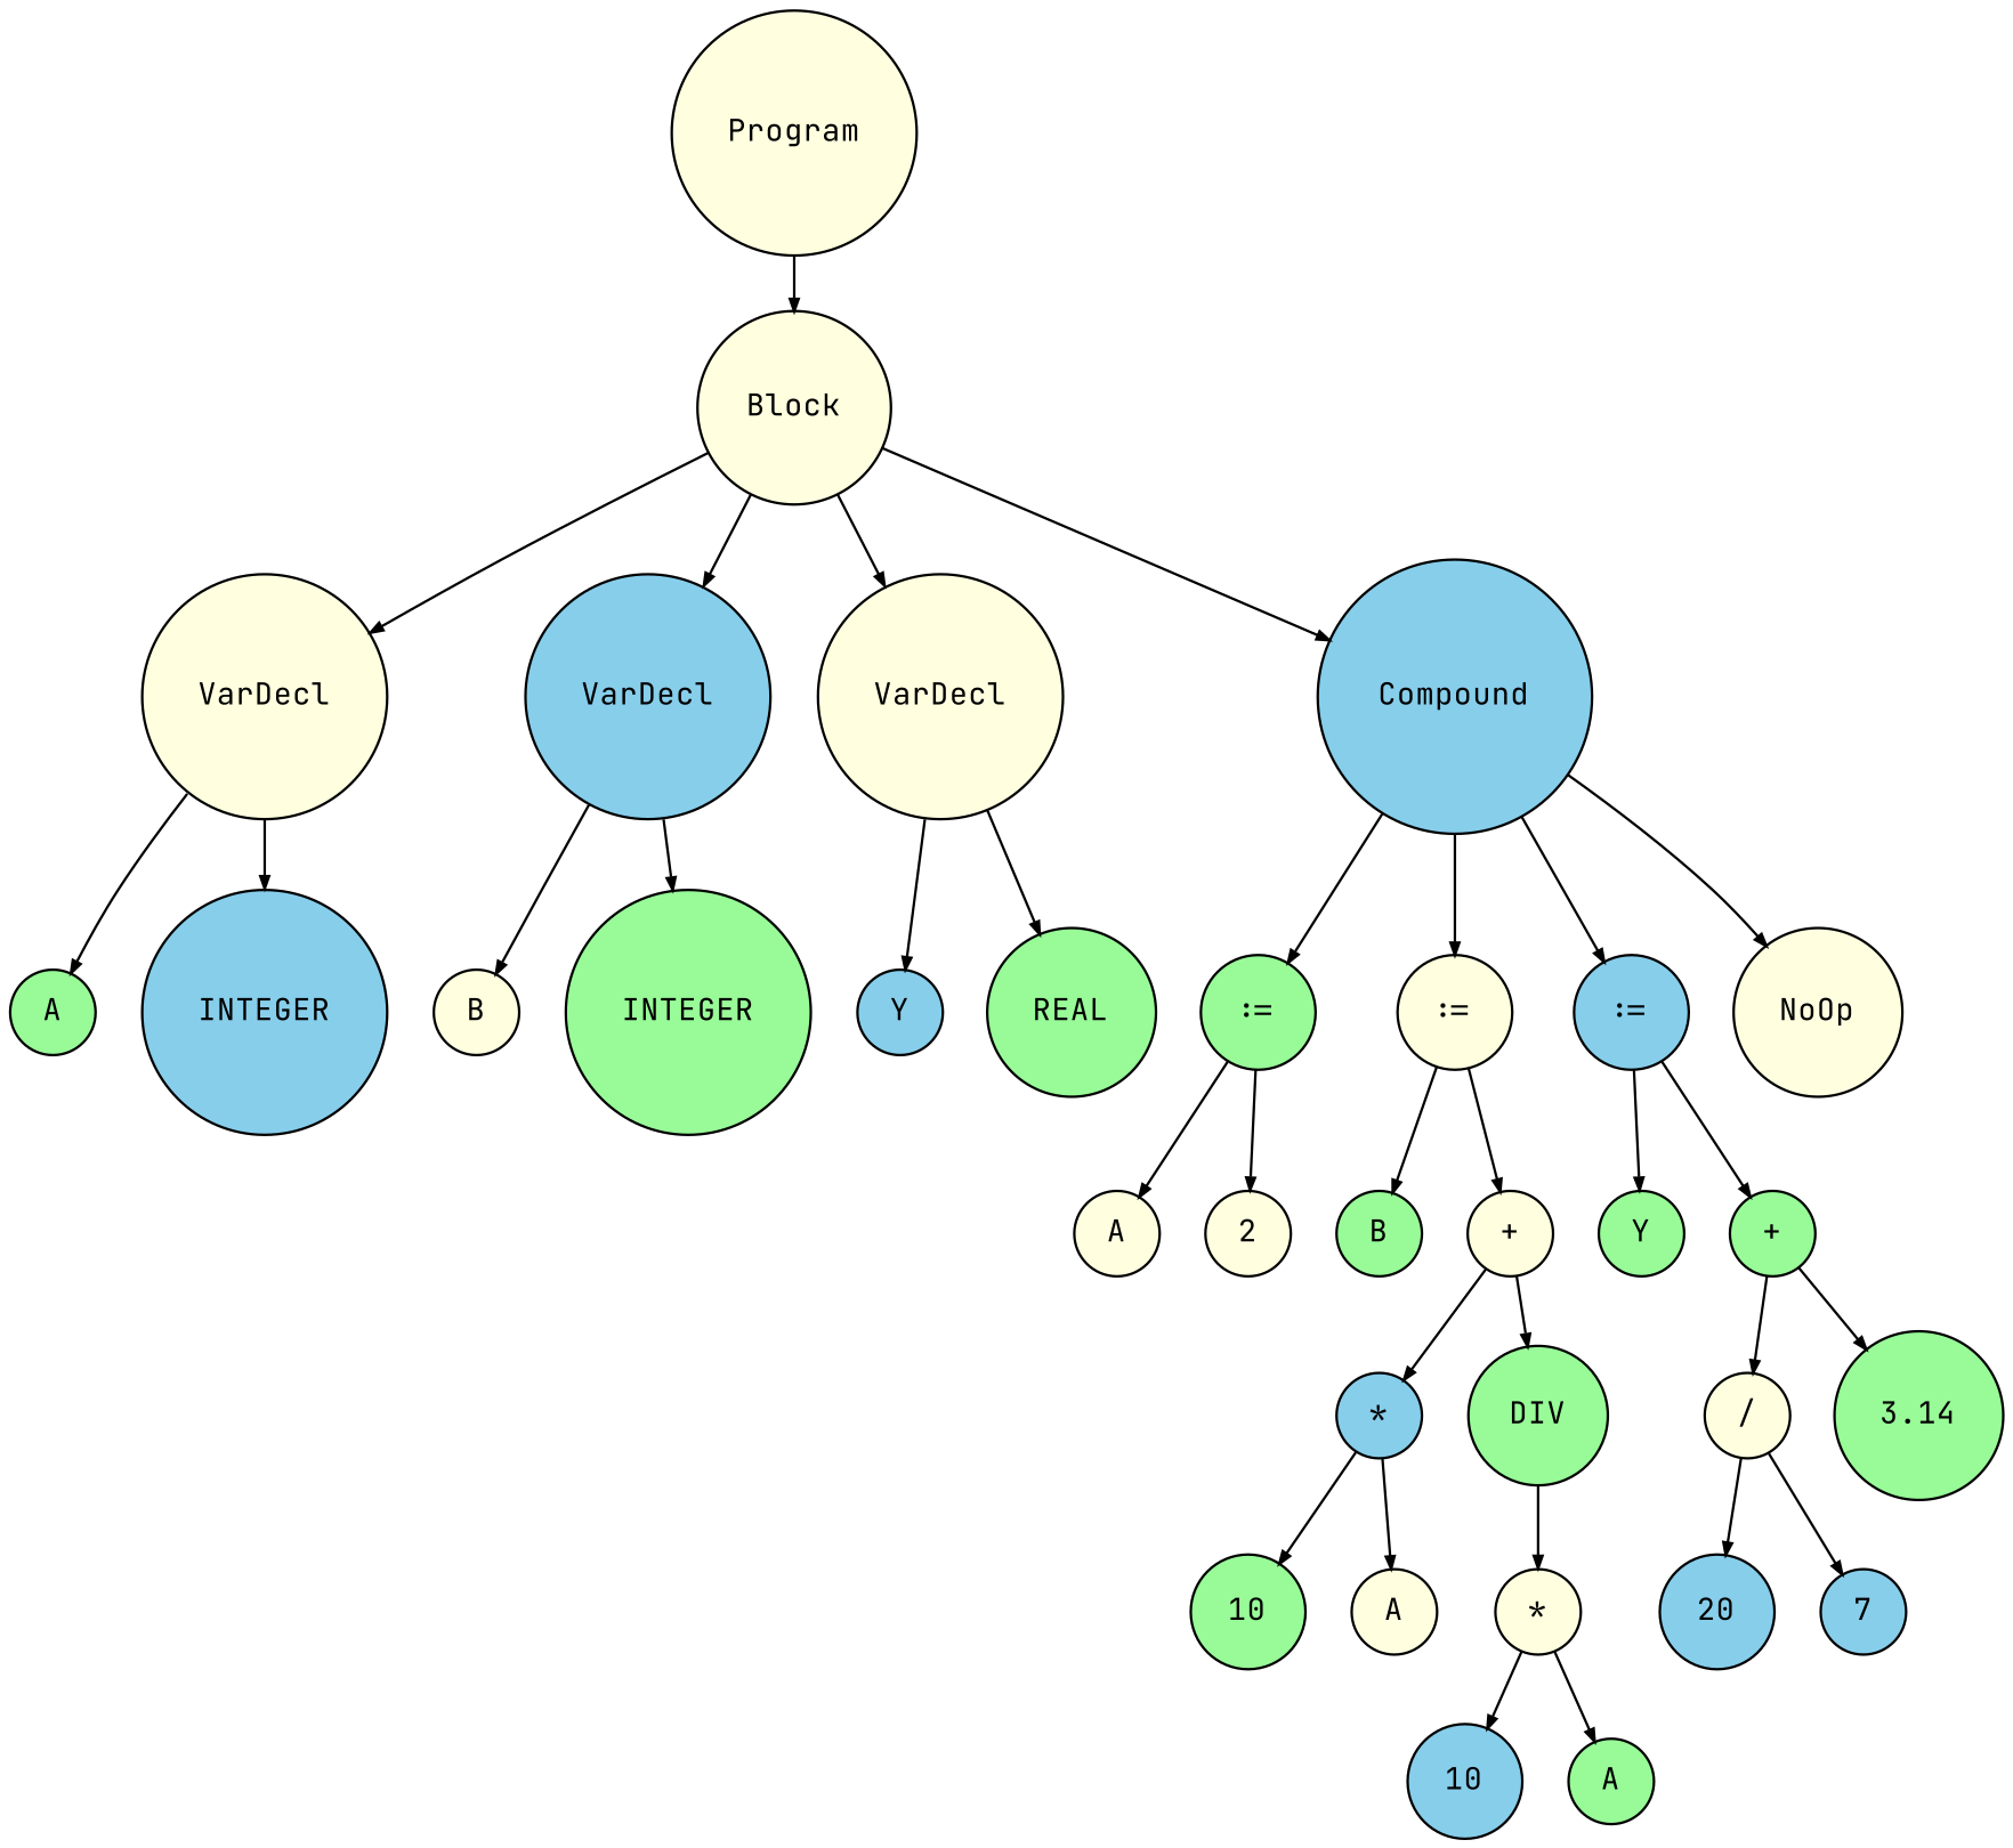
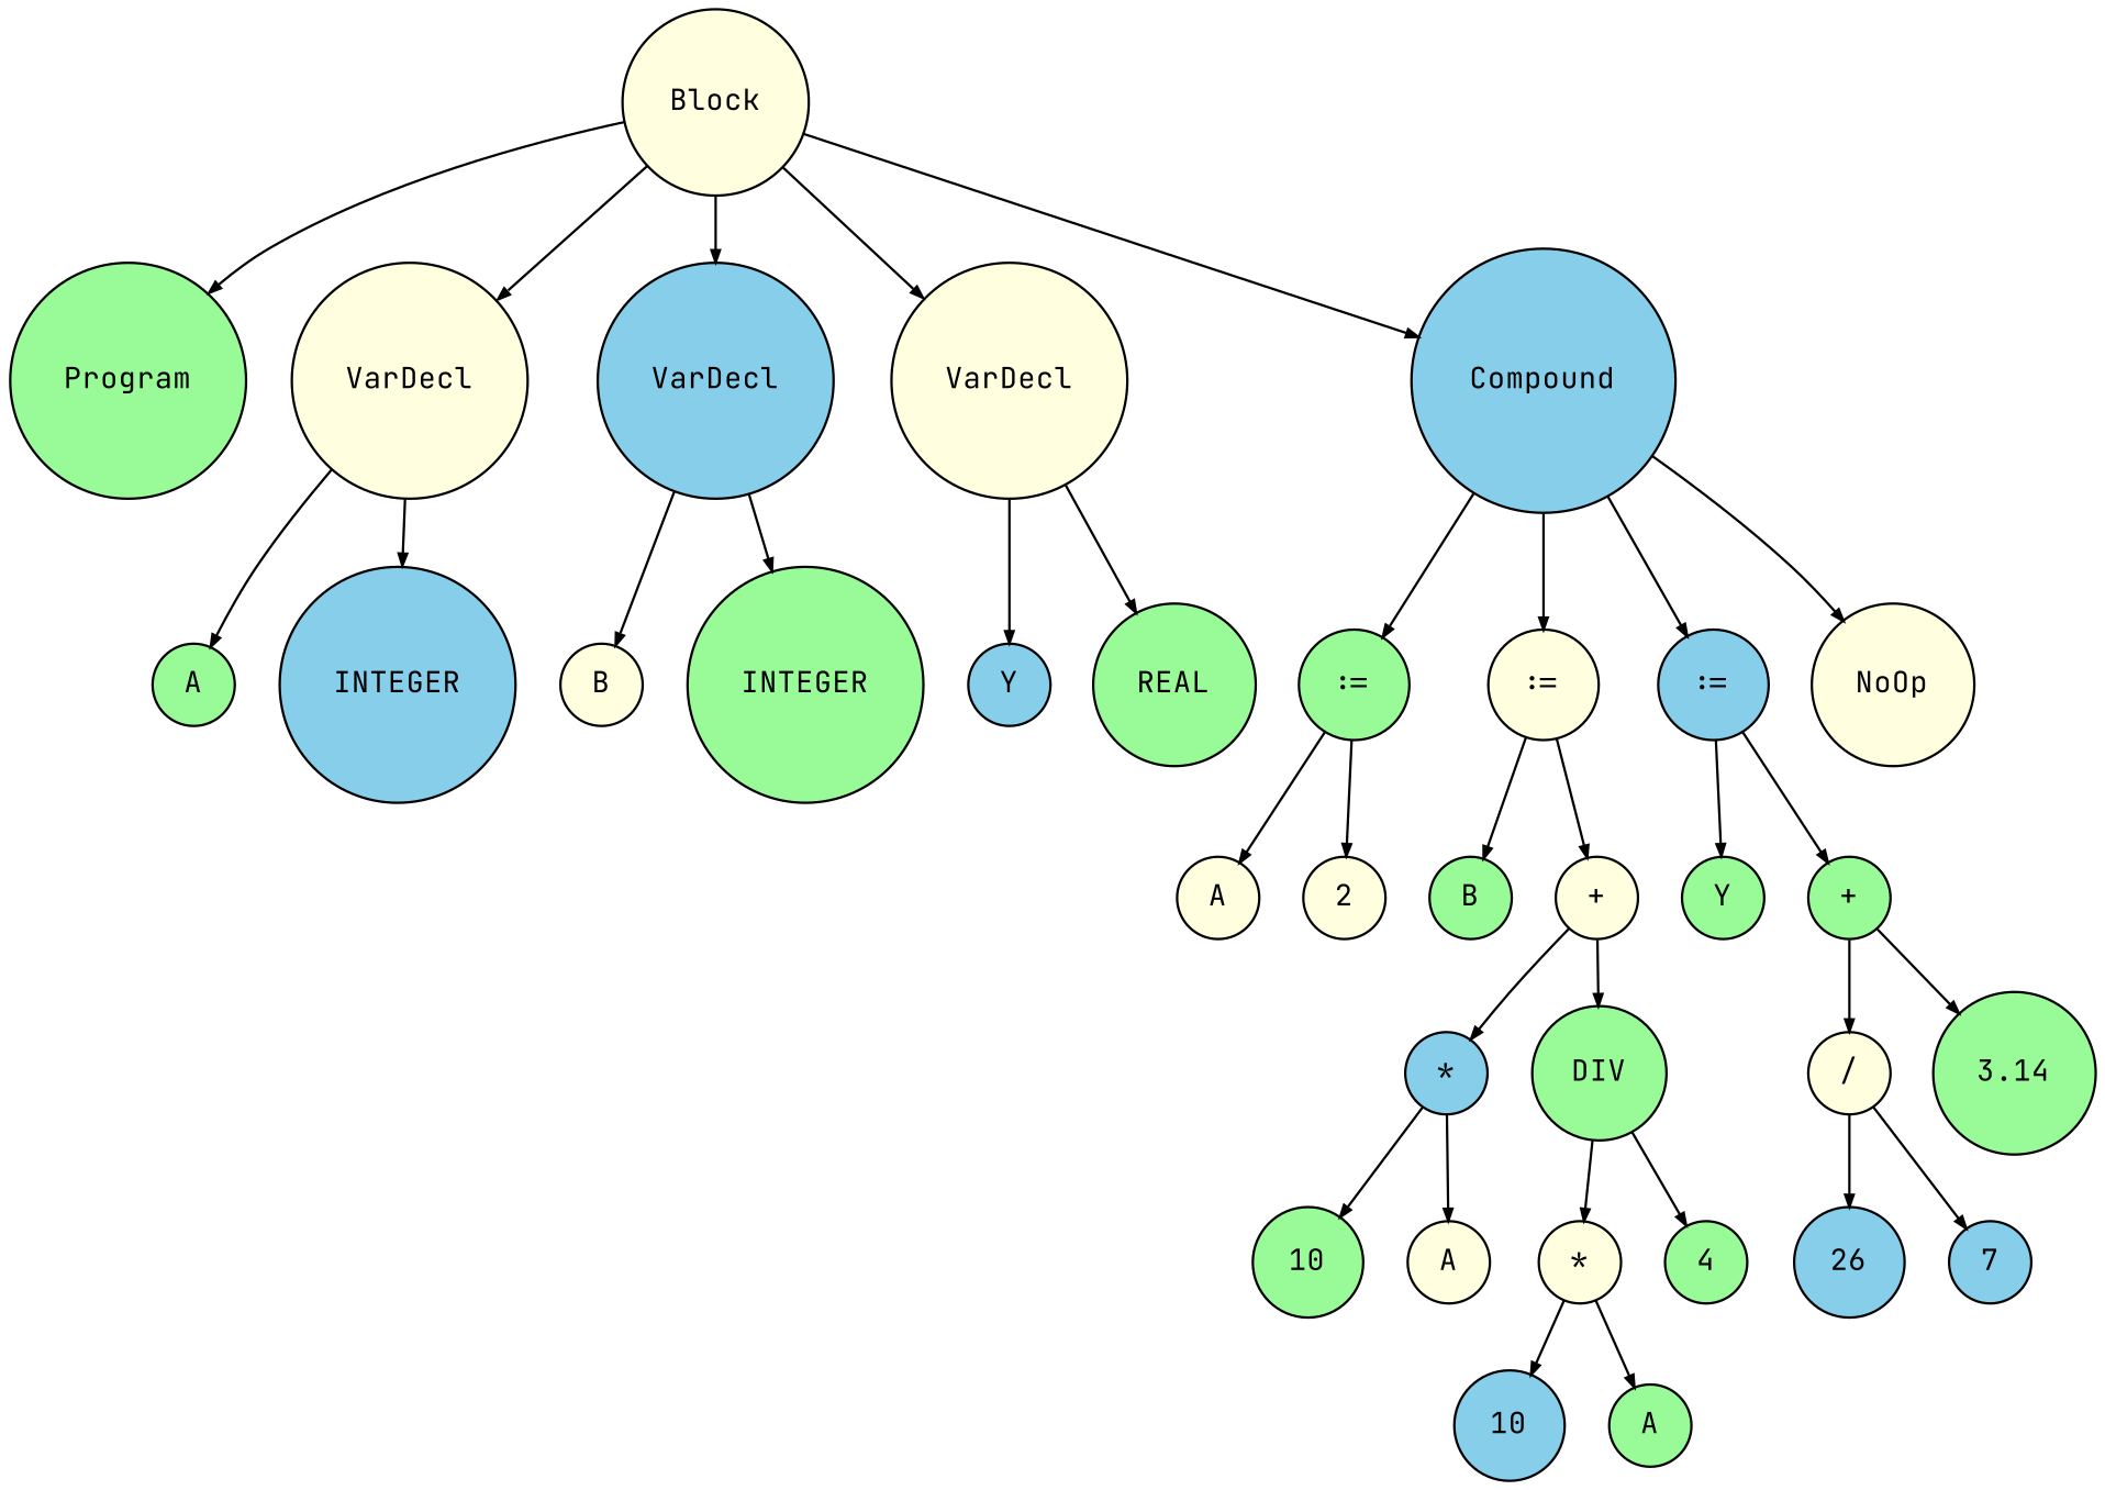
  digraph {
    fontname="JetBrains Mono"
    ranksep=.3
    node [fillcolor=palegreen fontname="JetBrains Mono" fontsize=12 shape=circle style=filled]
    edge [arrowsize=.5 fontname="JetBrains Mono"]
-   n1 [fillcolor=lightyellow height=.1 label=Program]
+   n1 [height=.1 label=Program]
    n2 [fillcolor=lightyellow height=.1 label=Block]
    n3 [fillcolor=lightyellow height=.1 label=VarDecl]
    n4 [fillcolor=skyblue height=.1 label=VarDecl]
    n5 [fillcolor=lightyellow height=.1 label=VarDecl]
    n6 [fillcolor=skyblue height=.1 label=Compound]
    n7 [height=.1 label=A]
    n8 [fillcolor=skyblue height=.1 label=INTEGER]
    n9 [fillcolor=lightyellow height=.1 label=B]
    n10 [height=.1 label=INTEGER]
    n11 [fillcolor=skyblue height=.1 label=Y]
    n12 [height=.1 label=REAL]
    n13 [height=.1 label=":="]
    n14 [fillcolor=lightyellow height=.1 label=":="]
    n15 [fillcolor=skyblue height=.1 label=":="]
    n16 [fillcolor=lightyellow height=.1 label=NoOp]
    n17 [fillcolor=lightyellow height=.1 label=A]
    n18 [fillcolor=lightyellow height=.1 label=2]
    n19 [height=.1 label=B]
    n20 [fillcolor=lightyellow height=.1 label="+"]
    n21 [height=.1 label=Y]
    n22 [height=.1 label="+"]
    n23 [fillcolor=skyblue height=.1 label="*"]
    n24 [height=.1 label=DIV]
    n25 [height=.1 label=10]
    n26 [fillcolor=lightyellow height=.1 label=A]
    n27 [fillcolor=lightyellow height=.1 label="*"]
+   n28 [height=.1 label=4]
    n29 [fillcolor=skyblue height=.1 label=10]
    n30 [height=.1 label=A]
    n31 [fillcolor=lightyellow height=.1 label="/"]
    n32 [height=.1 label=3.14]
-   n33 [fillcolor=skyblue height=.1 label=20]
+   n33 [fillcolor=skyblue height=.1 label=26]
    n34 [fillcolor=skyblue height=.1 label=7]
-   n1 -> n2
+   n2 -> n1
    n2 -> n3
    n2 -> n4
    n2 -> n5
    n2 -> n6
    n3 -> n7
    n3 -> n8
    n4 -> n9
    n4 -> n10
    n5 -> n11
    n5 -> n12
    n6 -> n13
    n6 -> n14
    n6 -> n15
    n6 -> n16
    n13 -> n17
    n13 -> n18
    n14 -> n19
    n14 -> n20
    n15 -> n21
    n15 -> n22
    n20 -> n23
    n20 -> n24
    n22 -> n31
    n22 -> n32
    n23 -> n25
    n23 -> n26
    n24 -> n27
+   n24 -> n28
    n27 -> n29
    n27 -> n30
    n31 -> n33
    n31 -> n34
  }
